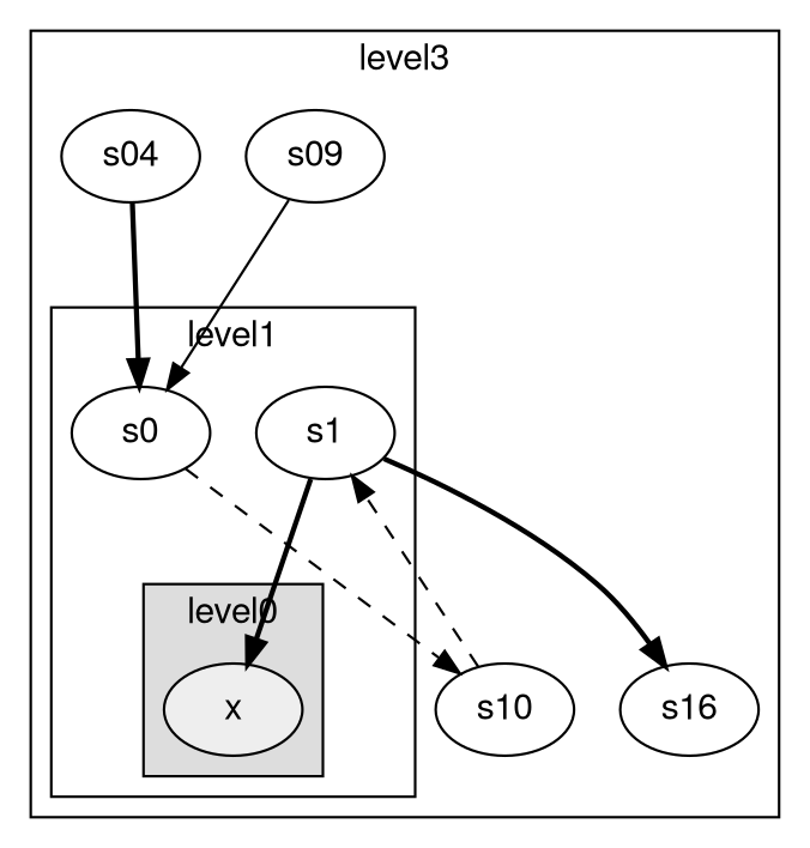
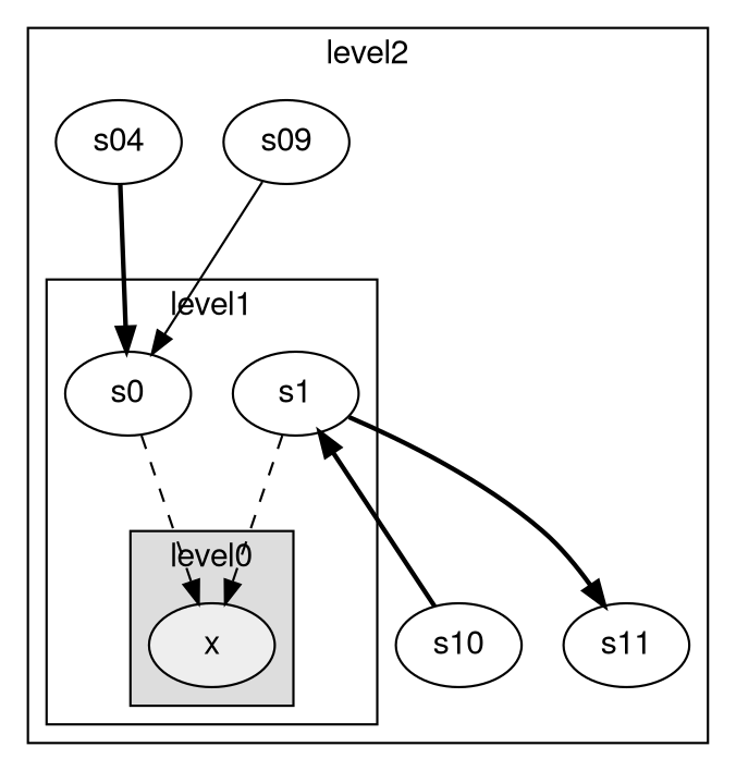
  digraph {
    fontname="Helvetica,Arial,sans-serif"
    nodesep=0.25
    ranksep=1
    node [fontname="Helvetica,Arial,sans-serif"]
    edge [fontname="Helvetica,Arial,sans-serif" style=dashed]
    n1 [fillcolor="#EEEEEE" label=x style=filled]
    n2 [label=s1]
    n3 [label=s0]
-   n4 [label=s16]
+   n4 [label=s11]
    n5 [label=s10]
    n6 [label=s09]
    n7 [label=s04]
    subgraph cluster_1 {
-     label=level3
+     label=level2
      n4
      n5
      n6
      n7
      subgraph cluster_2 {
        label=level1
        n2
        n3
        subgraph cluster_3 {
          fillcolor="#DDDDDD"
          label=level0
          style=filled
          n1
        }
      }
    }
-   n2 -> n1 [style=bold]
+   n2 -> n1
    n2 -> n4 [style=bold]
-   n3 -> n5
-   n5 -> n2
+   n3 -> n1
+   n5 -> n2 [style=bold]
    n6 -> n3 [style=solid]
    n7 -> n3 [style=bold]
  }
